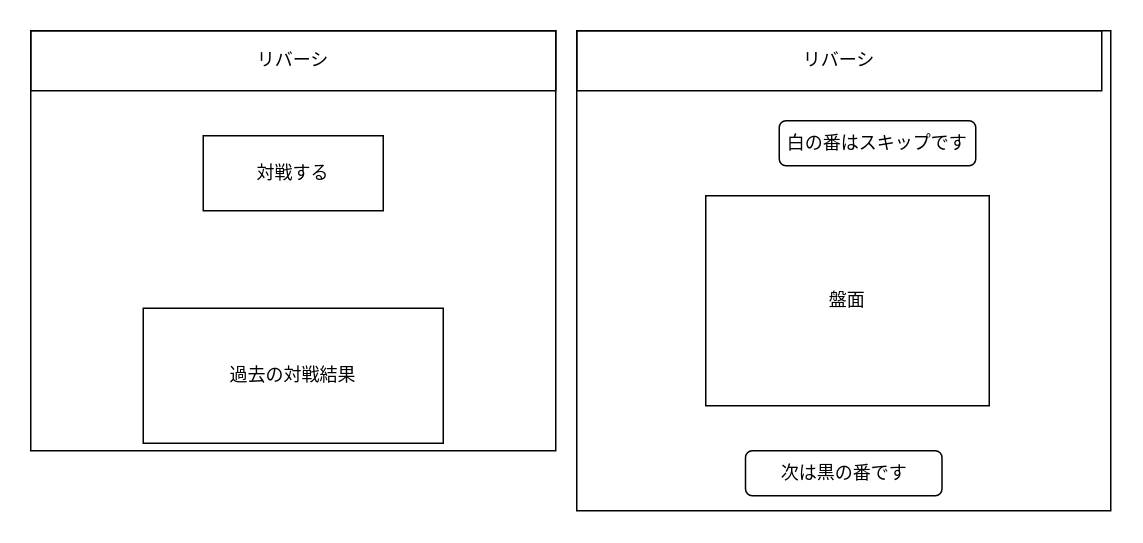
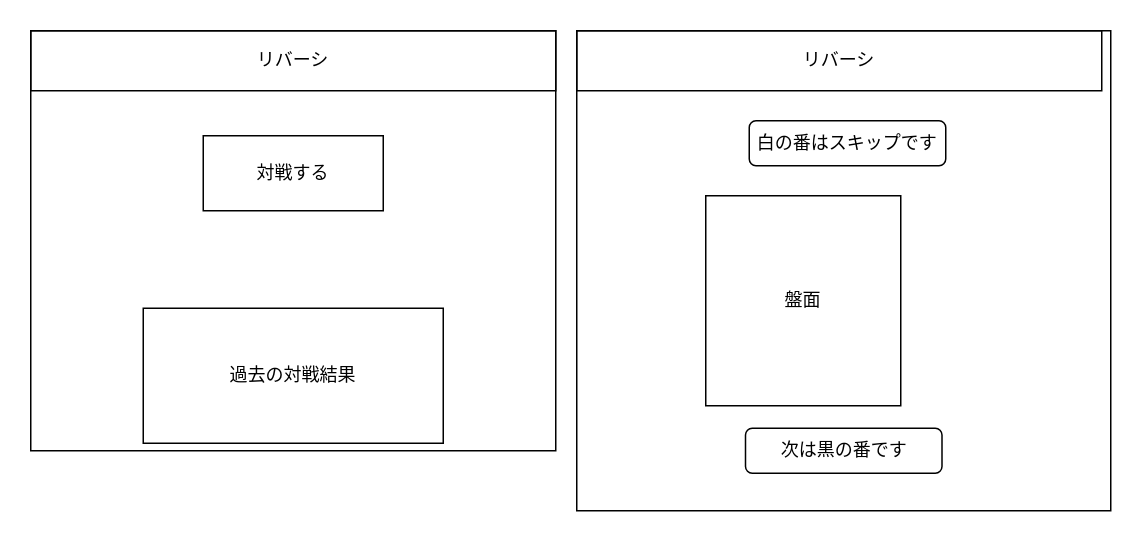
  <mxCell id="0" />
  <mxCell id="1" parent="0" />
  <mxCell id="2" value="" style="rounded=0;whiteSpace=wrap;html=1;fillColor=none;" vertex="1" parent="1"><mxGeometry x="20" y="20" width="350" height="280" as="geometry" /></mxCell>
  <mxCell id="3" value="リバーシ" style="rounded=0;whiteSpace=wrap;html=1;fillColor=none;" vertex="1" parent="1"><mxGeometry x="20" y="20" width="350" height="40" as="geometry" /></mxCell>
  <mxCell id="4" value="対戦する" style="whiteSpace=wrap;html=1;fillColor=none;rounded=0;" vertex="1" parent="1"><mxGeometry x="135" y="90" width="120" height="50" as="geometry" /></mxCell>
  <mxCell id="5" value="過去の対戦結果" style="rounded=0;whiteSpace=wrap;html=1;fillColor=none;" vertex="1" parent="1"><mxGeometry x="95" y="205" width="200" height="90" as="geometry" /></mxCell>
  <mxCell id="6" value="" style="rounded=0;whiteSpace=wrap;html=1;fillColor=none;" vertex="1" parent="1"><mxGeometry x="384" y="20" width="356" height="320" as="geometry" /></mxCell>
  <mxCell id="7" value="リバーシ" style="rounded=0;whiteSpace=wrap;html=1;fillColor=none;" vertex="1" parent="1"><mxGeometry x="384" y="20" width="350" height="40" as="geometry" /></mxCell>
- <mxCell id="8" value="白の番はスキップです" style="rounded=1;whiteSpace=wrap;html=1;fillColor=none;" vertex="1" parent="1"><mxGeometry x="519" y="80" width="131" height="30" as="geometry" /></mxCell>
- <mxCell id="9" value="盤面" style="rounded=0;whiteSpace=wrap;html=1;fillColor=none;" vertex="1" parent="1"><mxGeometry x="470" y="130" width="189" height="140" as="geometry" /></mxCell>
- <mxCell id="10" value="次は黒の番です" style="rounded=1;whiteSpace=wrap;html=1;fillColor=none;" vertex="1" parent="1"><mxGeometry x="496.5" y="300" width="131" height="30" as="geometry" /></mxCell>
+ <mxCell id="8" value="白の番はスキップです" style="rounded=1;whiteSpace=wrap;html=1;fillColor=none;" vertex="1" parent="1"><mxGeometry x="499" y="80" width="131" height="30" as="geometry" /></mxCell>
+ <mxCell id="9" value="盤面" style="rounded=0;whiteSpace=wrap;html=1;fillColor=none;" vertex="1" parent="1"><mxGeometry x="470" y="130" width="130" height="140" as="geometry" /></mxCell>
+ <mxCell id="10" value="次は黒の番です" style="rounded=1;whiteSpace=wrap;html=1;fillColor=none;" vertex="1" parent="1"><mxGeometry x="496.5" y="285" width="131" height="30" as="geometry" /></mxCell>
